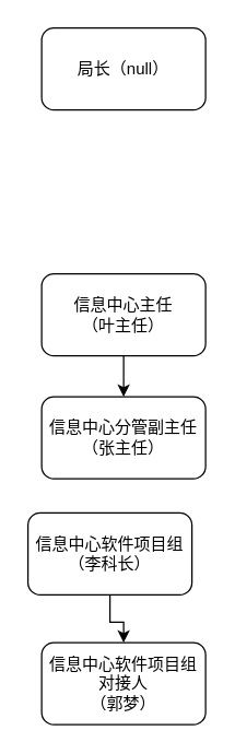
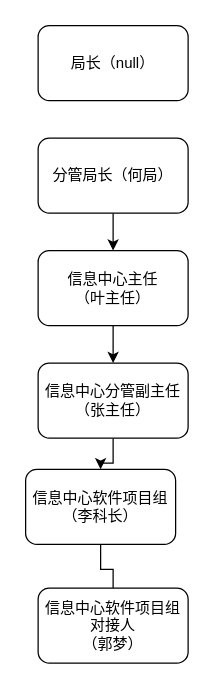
  <mxCell id="0" />
  <mxCell id="1" parent="0" />
  <mxCell id="2" value="局长（null）" style="rounded=1;whiteSpace=wrap;html=1;" vertex="1" parent="1"><mxGeometry x="30" y="20" width="120" height="60" as="geometry" /></mxCell>
+ <mxCell id="3" value="" style="edgeStyle=orthogonalEdgeStyle;rounded=0;orthogonalLoop=1;jettySize=auto;html=1;" edge="1" parent="1" source="4" target="6"><mxGeometry relative="1" as="geometry" /></mxCell>
+ <mxCell id="4" value="分管局长（何局）" style="rounded=1;whiteSpace=wrap;html=1;" vertex="1" parent="1"><mxGeometry x="30" y="110" width="120" height="60" as="geometry" /></mxCell>
  <mxCell id="5" value="" style="edgeStyle=orthogonalEdgeStyle;rounded=0;orthogonalLoop=1;jettySize=auto;html=1;" edge="1" parent="1" source="6" target="8"><mxGeometry relative="1" as="geometry" /></mxCell>
  <mxCell id="6" value="信息中心主任&lt;br&gt;（叶主任）" style="whiteSpace=wrap;html=1;rounded=1;" vertex="1" parent="1"><mxGeometry x="30" y="200" width="120" height="60" as="geometry" /></mxCell>
+ <mxCell id="7" value="" style="edgeStyle=orthogonalEdgeStyle;rounded=0;orthogonalLoop=1;jettySize=auto;html=1;" edge="1" parent="1" source="8" target="10"><mxGeometry relative="1" as="geometry" /></mxCell>
  <mxCell id="8" value="&lt;span&gt;信息中心分管副主任&lt;/span&gt;&lt;br&gt;&lt;span&gt;（张主任）&lt;/span&gt;" style="whiteSpace=wrap;html=1;rounded=1;" vertex="1" parent="1"><mxGeometry x="30" y="290" width="120" height="60" as="geometry" /></mxCell>
- <mxCell id="9" value="" style="edgeStyle=orthogonalEdgeStyle;rounded=0;orthogonalLoop=1;jettySize=auto;html=1;" edge="1" parent="1" source="10" target="11"><mxGeometry relative="1" as="geometry" /></mxCell>
+ <mxCell id="9" value="" style="edgeStyle=orthogonalEdgeStyle;rounded=0;orthogonalLoop=1;jettySize=auto;html=1;endArrow=none;" edge="1" parent="1" source="10" target="11"><mxGeometry relative="1" as="geometry" /></mxCell>
  <mxCell id="10" value="信息中心软件项目组&lt;br&gt;（李科长）" style="whiteSpace=wrap;html=1;rounded=1;" vertex="1" parent="1"><mxGeometry x="20" y="375" width="120" height="60" as="geometry" /></mxCell>
  <mxCell id="11" value="&lt;span&gt;信息中心软件项目组对接人&lt;/span&gt;&lt;br&gt;&lt;span&gt;（郭梦）&lt;/span&gt;" style="whiteSpace=wrap;html=1;rounded=1;" vertex="1" parent="1"><mxGeometry x="30" y="470" width="120" height="60" as="geometry" /></mxCell>
